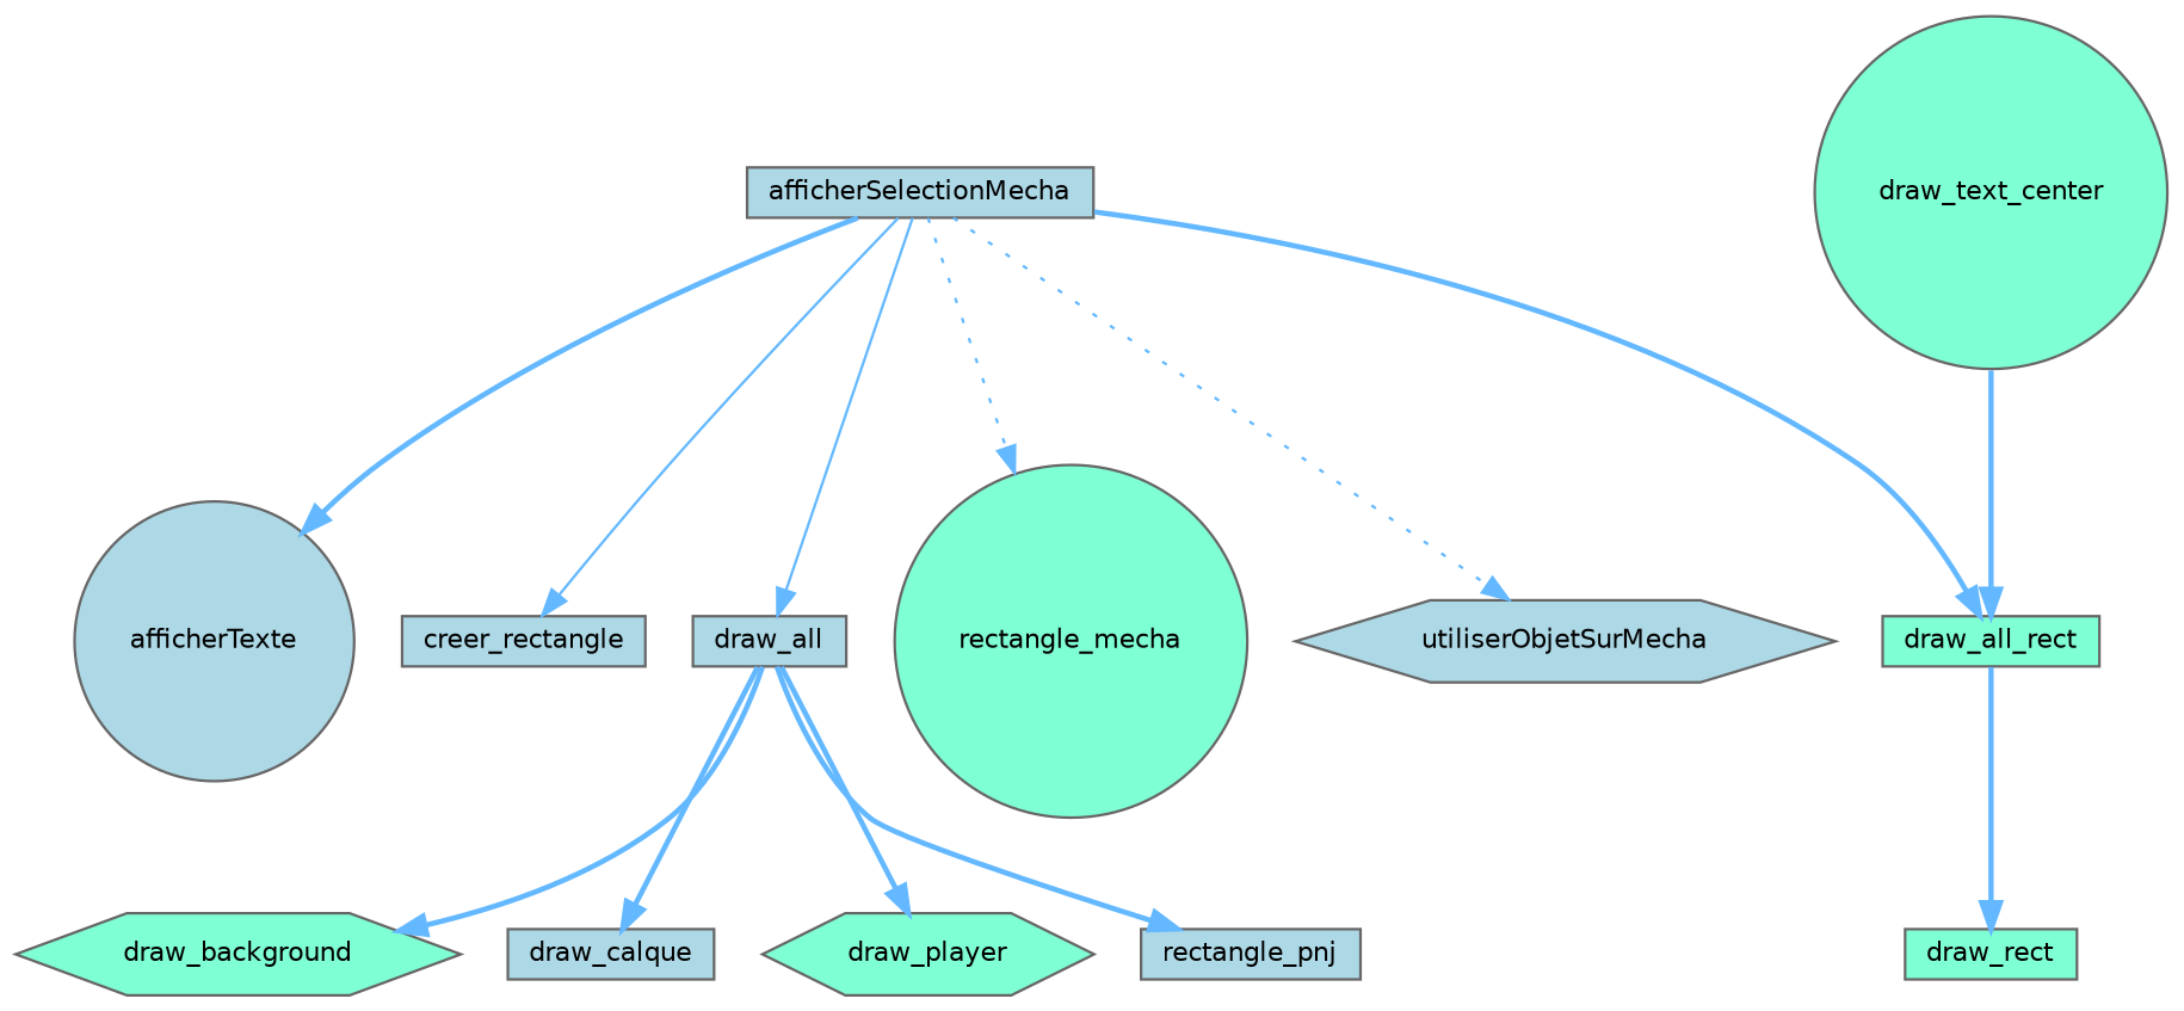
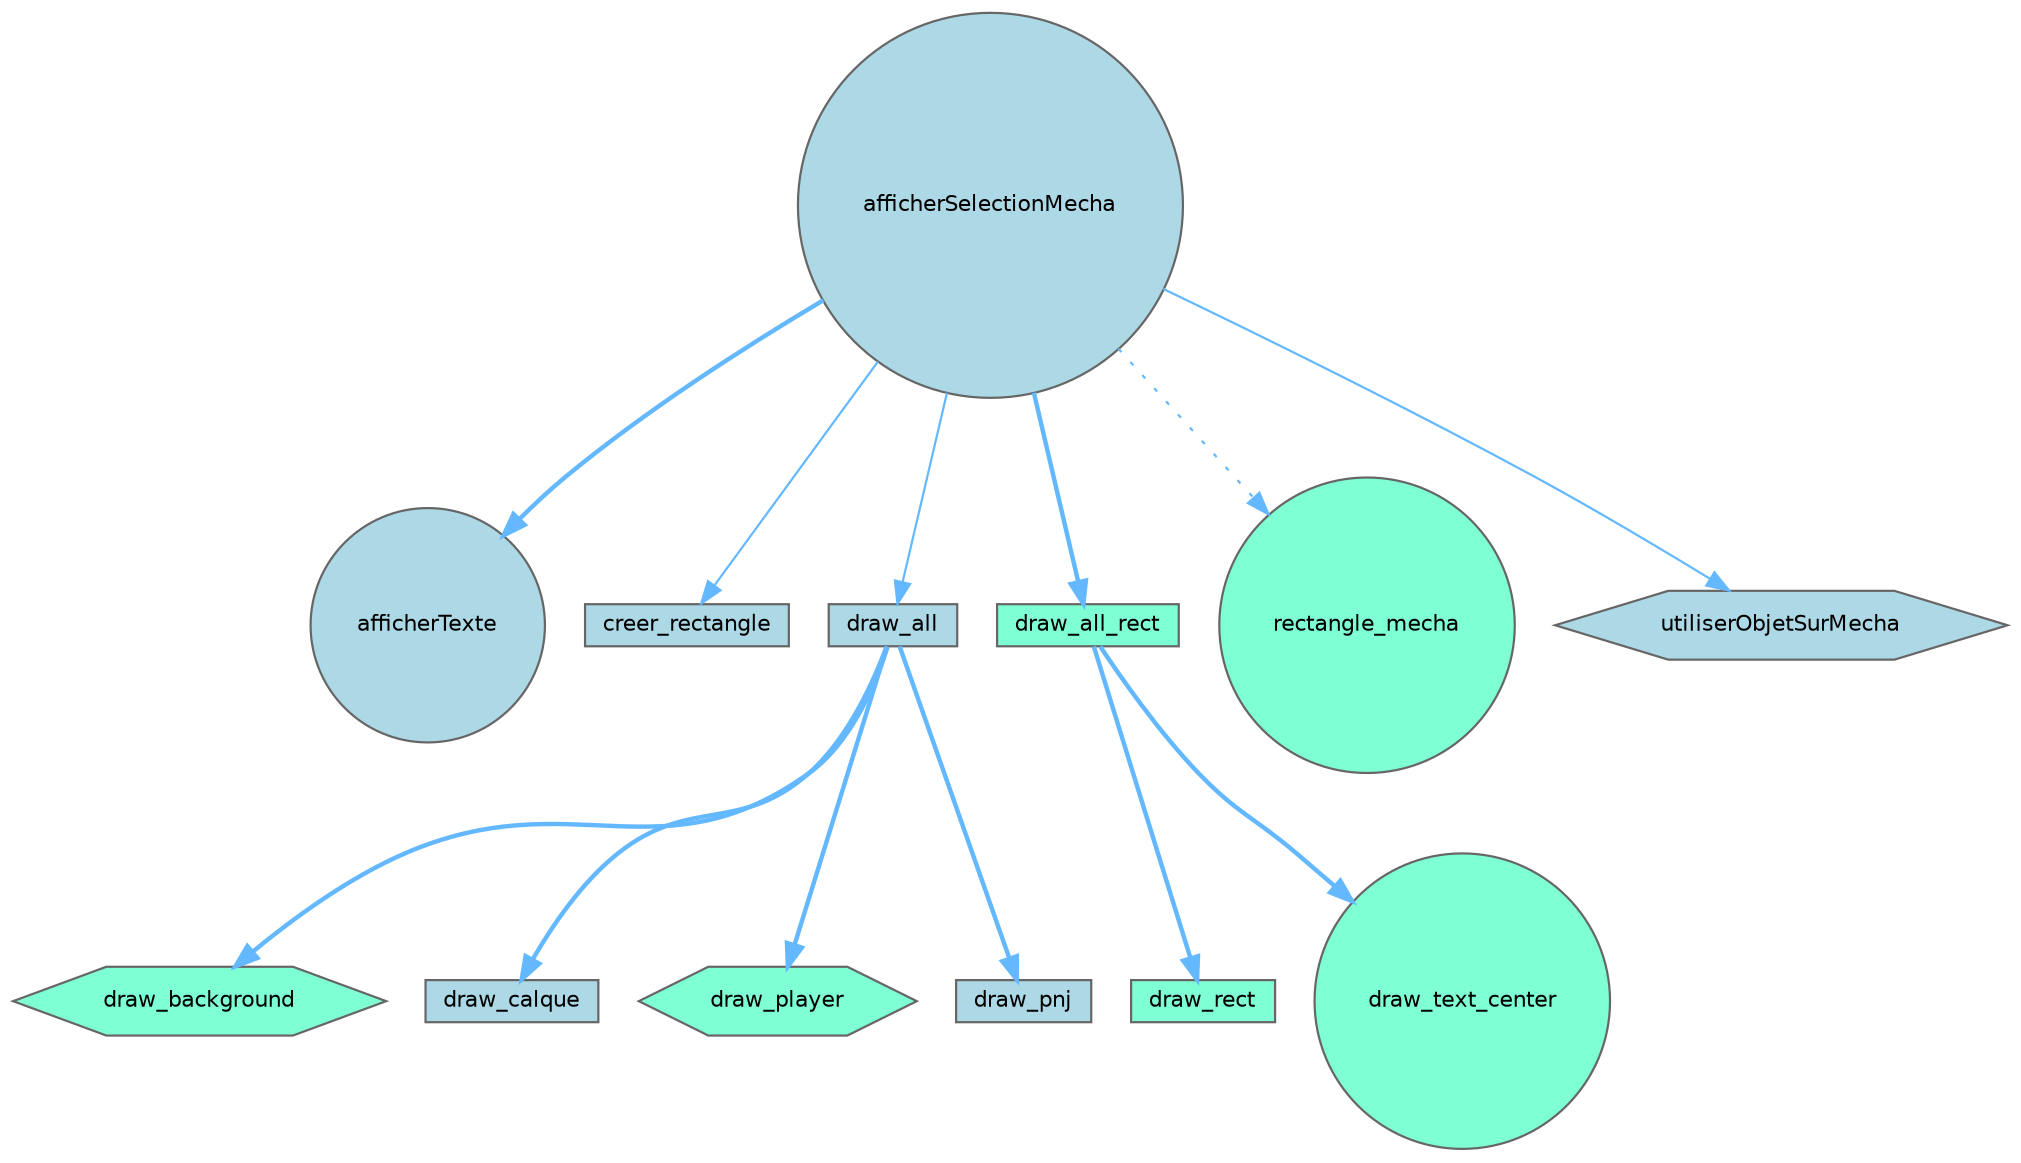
  digraph {
    rankdir=TB
    node [color=grey40 fillcolor=lightblue fontname=Helvetica fontsize=10 shape=box style=filled]
    edge [color=steelblue1 fontname=Helvetica fontsize=10 labelfontname=Helvetica labelfontsize=10 style=bold]
-   n1 [color=gray40 fontcolor=black height=0.2 label=afficherSelectionMecha width=0.4]
+   n1 [color=gray40 fontcolor=black height=0.2 label=afficherSelectionMecha shape=circle width=0.4]
    n2 [height=0.2 label=afficherTexte shape=circle width=0.4]
    n3 [height=0.2 label=creer_rectangle width=0.4]
    n4 [height=0.2 label=draw_all width=0.4]
    n5 [fillcolor=aquamarine height=0.2 label=draw_all_rect width=0.4]
    n6 [fillcolor=aquamarine height=0.2 label=rectangle_mecha shape=circle width=0.4]
    n7 [height=0.2 label=utiliserObjetSurMecha shape=hexagon width=0.4]
    n8 [fillcolor=aquamarine height=0.2 label=draw_background shape=hexagon width=0.4]
    n9 [height=0.2 label=draw_calque width=0.4]
    n10 [fillcolor=aquamarine height=0.2 label=draw_player shape=hexagon width=0.4]
-   n11 [height=0.2 label=rectangle_pnj width=0.4]
+   n11 [height=0.2 label=draw_pnj width=0.4]
    n12 [fillcolor=aquamarine height=0.2 label=draw_rect width=0.4]
    n13 [fillcolor=aquamarine height=0.2 label=draw_text_center shape=circle width=0.4]
    n1 -> n2
    n1 -> n3 [style=solid]
    n1 -> n4 [style=solid]
    n1 -> n5
    n1 -> n6 [style=dotted]
-   n1 -> n7 [style=dotted]
+   n1 -> n7 [style=solid]
    n4 -> n8
    n4 -> n9
    n4 -> n10
    n4 -> n11
    n5 -> n12
-   n13 -> n5
+   n5 -> n13
  }
